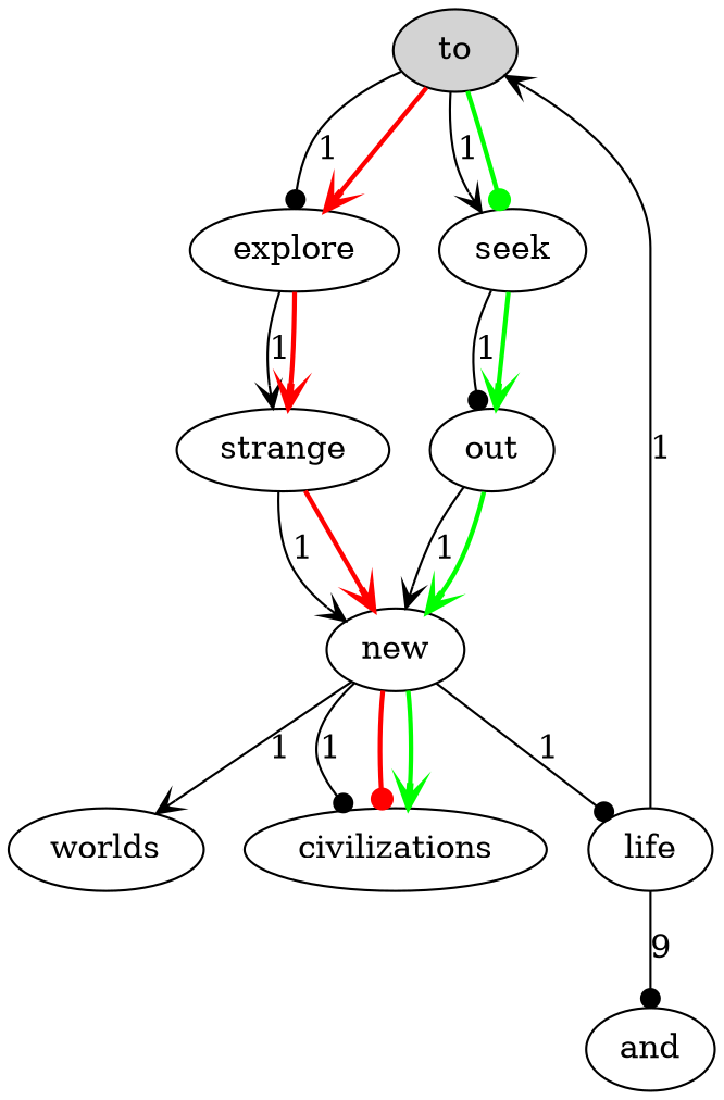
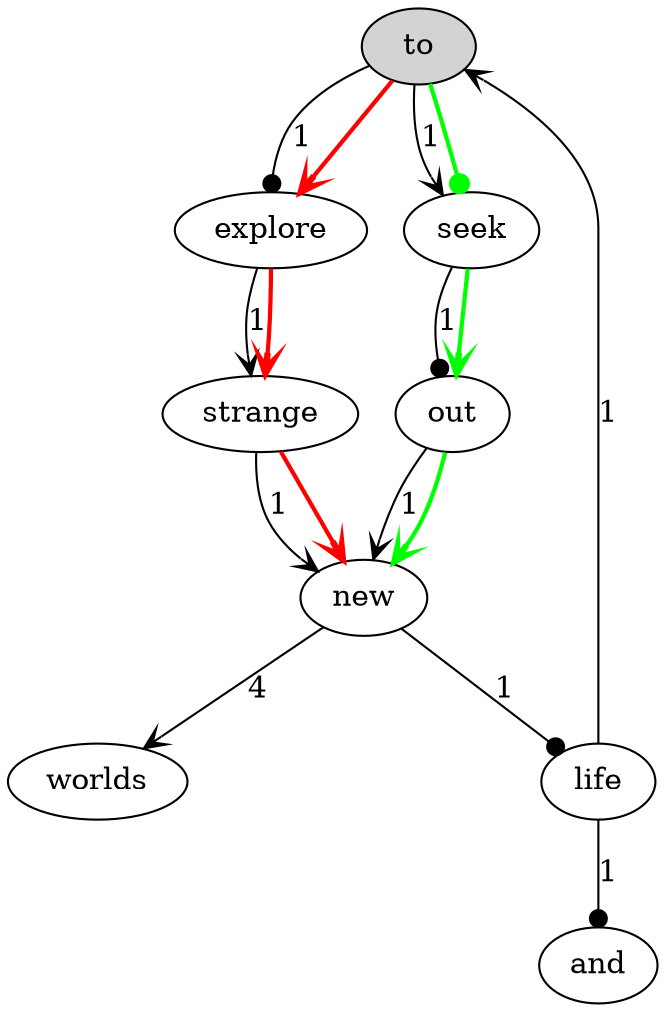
  digraph {
    edge [arrowhead=vee]
    to [fillcolor=lightgray style=filled]
    explore
    seek
    strange
    out
    new
    worlds
-   civilizations
    life
    and
    to -> explore [arrowhead=dot label=1]
    to -> explore [color=red penwidth=2]
    to -> seek [label=1]
    to -> seek [arrowhead=dot color=green penwidth=2]
    explore -> strange [label=1]
    explore -> strange [color=red penwidth=2]
    seek -> out [arrowhead=dot label=1]
    seek -> out [color=green penwidth=2]
    strange -> new [label=1]
    strange -> new [color=red penwidth=2]
    out -> new [label=1]
    out -> new [color=green penwidth=2]
-   new -> worlds [label=1]
-   new -> civilizations [arrowhead=dot label=1]
-   new -> civilizations [arrowhead=dot color=red penwidth=2]
-   new -> civilizations [color=green penwidth=2]
+   new -> worlds [label=4]
    new -> life [arrowhead=dot label=1]
    life -> to [label=1]
-   life -> and [arrowhead=dot label=9]
+   life -> and [arrowhead=dot label=1]
  }
